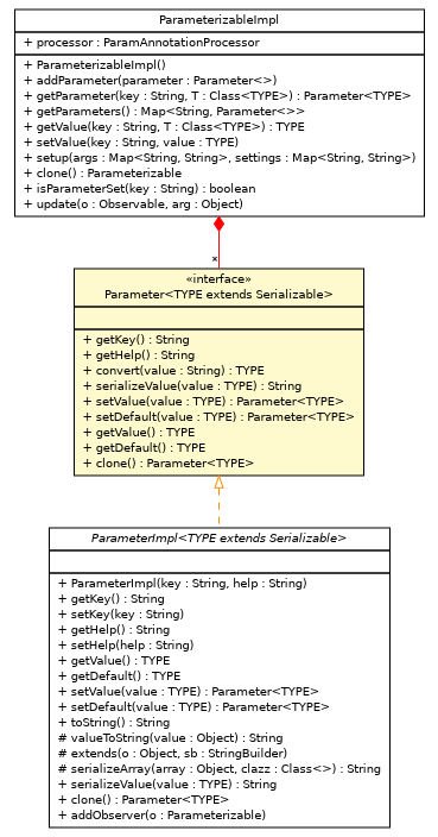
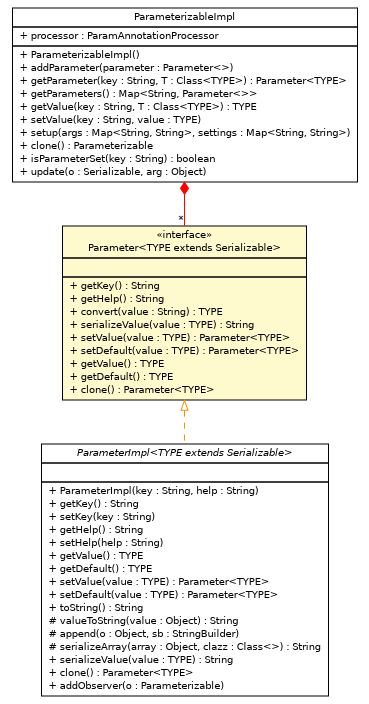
  digraph {
    nodesep=0.25
    ranksep=0.5
    node [fontcolor=black fontname=Helvetica fontsize=10.0 shape=plaintext]
    edge [fontname=Helvetica headport=p labelfontname=Helvetica labelfontsize=10 tailport=p]
-   n1 [label=<<table title="com.vectorprint.configuration.parameters.ParameterImpl" border="0" cellborder="1" cellspacing="0" cellpadding="2" port="p" href="./ParameterImpl.html"> 		<tr><td><table border="0" cellspacing="0" cellpadding="1"> <tr><td align="center" balign="center"><font face="Helvetica-Oblique"> ParameterImpl&lt;TYPE extends Serializable&gt; </font></td></tr> 		</table></td></tr> 		<tr><td><table border="0" cellspacing="0" cellpadding="1"> <tr><td align="left" balign="left">  </td></tr> 		</table></td></tr> 		<tr><td><table border="0" cellspacing="0" cellpadding="1"> <tr><td align="left" balign="left"> + ParameterImpl(key : String, help : String) </td></tr> <tr><td align="left" balign="left"> + getKey() : String </td></tr> <tr><td align="left" balign="left"> + setKey(key : String) </td></tr> <tr><td align="left" balign="left"> + getHelp() : String </td></tr> <tr><td align="left" balign="left"> + setHelp(help : String) </td></tr> <tr><td align="left" balign="left"> + getValue() : TYPE </td></tr> <tr><td align="left" balign="left"> + getDefault() : TYPE </td></tr> <tr><td align="left" balign="left"> + setValue(value : TYPE) : Parameter&lt;TYPE&gt; </td></tr> <tr><td align="left" balign="left"> + setDefault(value : TYPE) : Parameter&lt;TYPE&gt; </td></tr> <tr><td align="left" balign="left"> + toString() : String </td></tr> <tr><td align="left" balign="left"> # valueToString(value : Object) : String </td></tr> <tr><td align="left" balign="left"> # extends(o : Object, sb : StringBuilder) </td></tr> <tr><td align="left" balign="left"> # serializeArray(array : Object, clazz : Class&lt;&gt;) : String </td></tr> <tr><td align="left" balign="left"> + serializeValue(value : TYPE) : String </td></tr> <tr><td align="left" balign="left"> + clone() : Parameter&lt;TYPE&gt; </td></tr> <tr><td align="left" balign="left"> + addObserver(o : Parameterizable) </td></tr> 		</table></td></tr> 		</table>>]
+   n1 [label=<<table title="com.vectorprint.configuration.parameters.ParameterImpl" border="0" cellborder="1" cellspacing="0" cellpadding="2" port="p" href="./ParameterImpl.html"> 		<tr><td><table border="0" cellspacing="0" cellpadding="1"> <tr><td align="center" balign="center"><font face="Helvetica-Oblique"> ParameterImpl&lt;TYPE extends Serializable&gt; </font></td></tr> 		</table></td></tr> 		<tr><td><table border="0" cellspacing="0" cellpadding="1"> <tr><td align="left" balign="left">  </td></tr> 		</table></td></tr> 		<tr><td><table border="0" cellspacing="0" cellpadding="1"> <tr><td align="left" balign="left"> + ParameterImpl(key : String, help : String) </td></tr> <tr><td align="left" balign="left"> + getKey() : String </td></tr> <tr><td align="left" balign="left"> + setKey(key : String) </td></tr> <tr><td align="left" balign="left"> + getHelp() : String </td></tr> <tr><td align="left" balign="left"> + setHelp(help : String) </td></tr> <tr><td align="left" balign="left"> + getValue() : TYPE </td></tr> <tr><td align="left" balign="left"> + getDefault() : TYPE </td></tr> <tr><td align="left" balign="left"> + setValue(value : TYPE) : Parameter&lt;TYPE&gt; </td></tr> <tr><td align="left" balign="left"> + setDefault(value : TYPE) : Parameter&lt;TYPE&gt; </td></tr> <tr><td align="left" balign="left"> + toString() : String </td></tr> <tr><td align="left" balign="left"> # valueToString(value : Object) : String </td></tr> <tr><td align="left" balign="left"> # append(o : Object, sb : StringBuilder) </td></tr> <tr><td align="left" balign="left"> # serializeArray(array : Object, clazz : Class&lt;&gt;) : String </td></tr> <tr><td align="left" balign="left"> + serializeValue(value : TYPE) : String </td></tr> <tr><td align="left" balign="left"> + clone() : Parameter&lt;TYPE&gt; </td></tr> <tr><td align="left" balign="left"> + addObserver(o : Parameterizable) </td></tr> 		</table></td></tr> 		</table>>]
    n2 [label=<<table title="com.vectorprint.configuration.parameters.Parameter" border="0" cellborder="1" cellspacing="0" cellpadding="2" port="p" bgcolor="lemonChiffon" href="./Parameter.html"> 		<tr><td><table border="0" cellspacing="0" cellpadding="1"> <tr><td align="center" balign="center"> &#171;interface&#187; </td></tr> <tr><td align="center" balign="center"> Parameter&lt;TYPE extends Serializable&gt; </td></tr> 		</table></td></tr> 		<tr><td><table border="0" cellspacing="0" cellpadding="1"> <tr><td align="left" balign="left">  </td></tr> 		</table></td></tr> 		<tr><td><table border="0" cellspacing="0" cellpadding="1"> <tr><td align="left" balign="left"> + getKey() : String </td></tr> <tr><td align="left" balign="left"> + getHelp() : String </td></tr> <tr><td align="left" balign="left"> + convert(value : String) : TYPE </td></tr> <tr><td align="left" balign="left"> + serializeValue(value : TYPE) : String </td></tr> <tr><td align="left" balign="left"> + setValue(value : TYPE) : Parameter&lt;TYPE&gt; </td></tr> <tr><td align="left" balign="left"> + setDefault(value : TYPE) : Parameter&lt;TYPE&gt; </td></tr> <tr><td align="left" balign="left"> + getValue() : TYPE </td></tr> <tr><td align="left" balign="left"> + getDefault() : TYPE </td></tr> <tr><td align="left" balign="left"> + clone() : Parameter&lt;TYPE&gt; </td></tr> 		</table></td></tr> 		</table>>]
-   n3 [label=<<table title="com.vectorprint.configuration.parameters.ParameterizableImpl" border="0" cellborder="1" cellspacing="0" cellpadding="2" port="p" href="./ParameterizableImpl.html"> 		<tr><td><table border="0" cellspacing="0" cellpadding="1"> <tr><td align="center" balign="center"> ParameterizableImpl </td></tr> 		</table></td></tr> 		<tr><td><table border="0" cellspacing="0" cellpadding="1"> <tr><td align="left" balign="left"> + processor : ParamAnnotationProcessor </td></tr> 		</table></td></tr> 		<tr><td><table border="0" cellspacing="0" cellpadding="1"> <tr><td align="left" balign="left"> + ParameterizableImpl() </td></tr> <tr><td align="left" balign="left"> + addParameter(parameter : Parameter&lt;&gt;) </td></tr> <tr><td align="left" balign="left"> + getParameter(key : String, T : Class&lt;TYPE&gt;) : Parameter&lt;TYPE&gt; </td></tr> <tr><td align="left" balign="left"> + getParameters() : Map&lt;String, Parameter&lt;&gt;&gt; </td></tr> <tr><td align="left" balign="left"> + getValue(key : String, T : Class&lt;TYPE&gt;) : TYPE </td></tr> <tr><td align="left" balign="left"> + setValue(key : String, value : TYPE) </td></tr> <tr><td align="left" balign="left"> + setup(args : Map&lt;String, String&gt;, settings : Map&lt;String, String&gt;) </td></tr> <tr><td align="left" balign="left"> + clone() : Parameterizable </td></tr> <tr><td align="left" balign="left"> + isParameterSet(key : String) : boolean </td></tr> <tr><td align="left" balign="left"> + update(o : Observable, arg : Object) </td></tr> 		</table></td></tr> 		</table>>]
+   n3 [label=<<table title="com.vectorprint.configuration.parameters.ParameterizableImpl" border="0" cellborder="1" cellspacing="0" cellpadding="2" port="p" href="./ParameterizableImpl.html"> 		<tr><td><table border="0" cellspacing="0" cellpadding="1"> <tr><td align="center" balign="center"> ParameterizableImpl </td></tr> 		</table></td></tr> 		<tr><td><table border="0" cellspacing="0" cellpadding="1"> <tr><td align="left" balign="left"> + processor : ParamAnnotationProcessor </td></tr> 		</table></td></tr> 		<tr><td><table border="0" cellspacing="0" cellpadding="1"> <tr><td align="left" balign="left"> + ParameterizableImpl() </td></tr> <tr><td align="left" balign="left"> + addParameter(parameter : Parameter&lt;&gt;) </td></tr> <tr><td align="left" balign="left"> + getParameter(key : String, T : Class&lt;TYPE&gt;) : Parameter&lt;TYPE&gt; </td></tr> <tr><td align="left" balign="left"> + getParameters() : Map&lt;String, Parameter&lt;&gt;&gt; </td></tr> <tr><td align="left" balign="left"> + getValue(key : String, T : Class&lt;TYPE&gt;) : TYPE </td></tr> <tr><td align="left" balign="left"> + setValue(key : String, value : TYPE) </td></tr> <tr><td align="left" balign="left"> + setup(args : Map&lt;String, String&gt;, settings : Map&lt;String, String&gt;) </td></tr> <tr><td align="left" balign="left"> + clone() : Parameterizable </td></tr> <tr><td align="left" balign="left"> + isParameterSet(key : String) : boolean </td></tr> <tr><td align="left" balign="left"> + update(o : Serializable, arg : Object) </td></tr> 		</table></td></tr> 		</table>>]
    n2 -> n1 [arrowtail=empty color=darkorange dir=back fontsize=10 style=dashed]
    n3 -> n2 [arrowhead=none arrowtail=diamond color=red dir=both fontcolor=black fontsize=10.0 headlabel="*"]
  }
